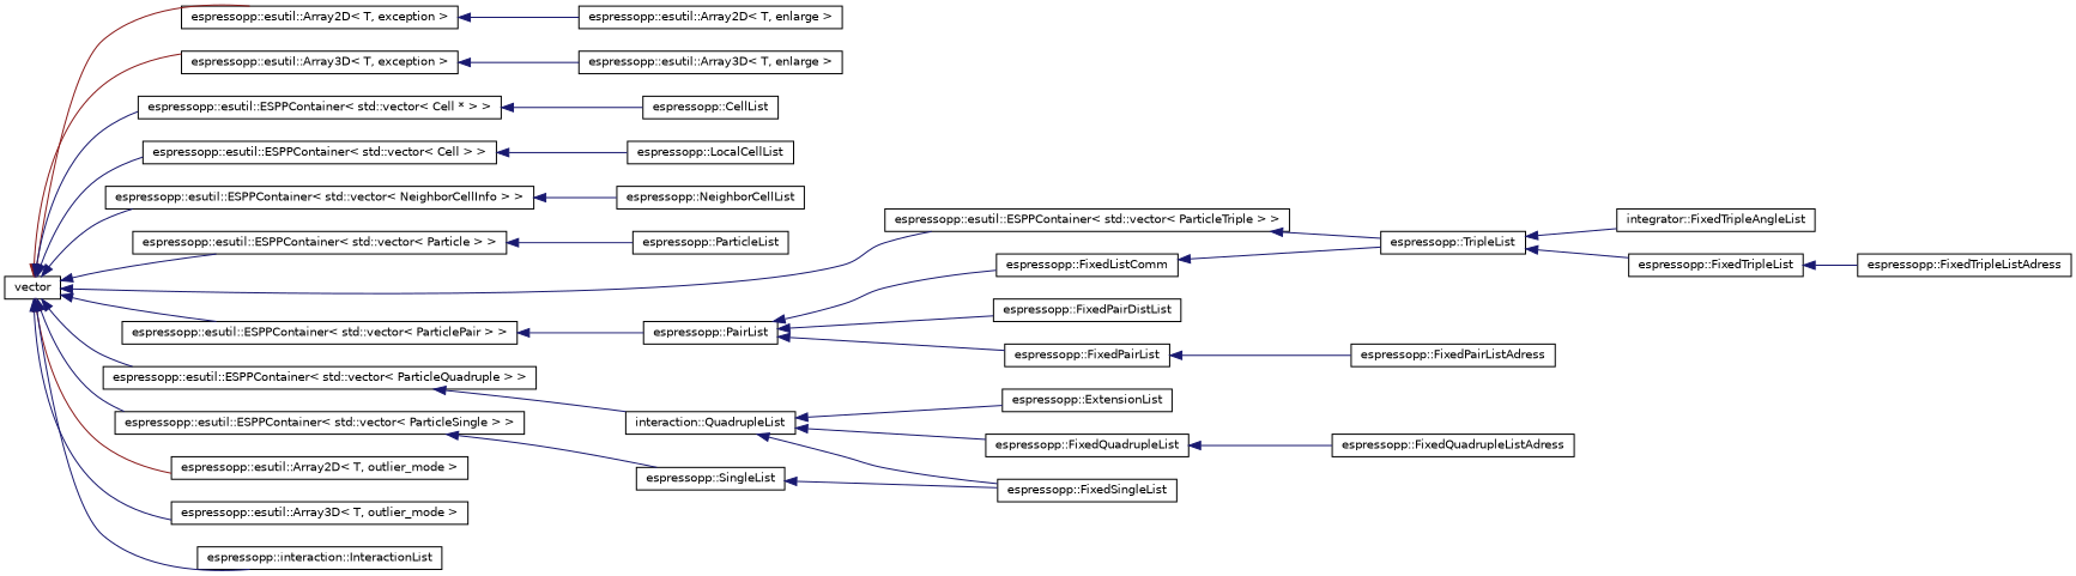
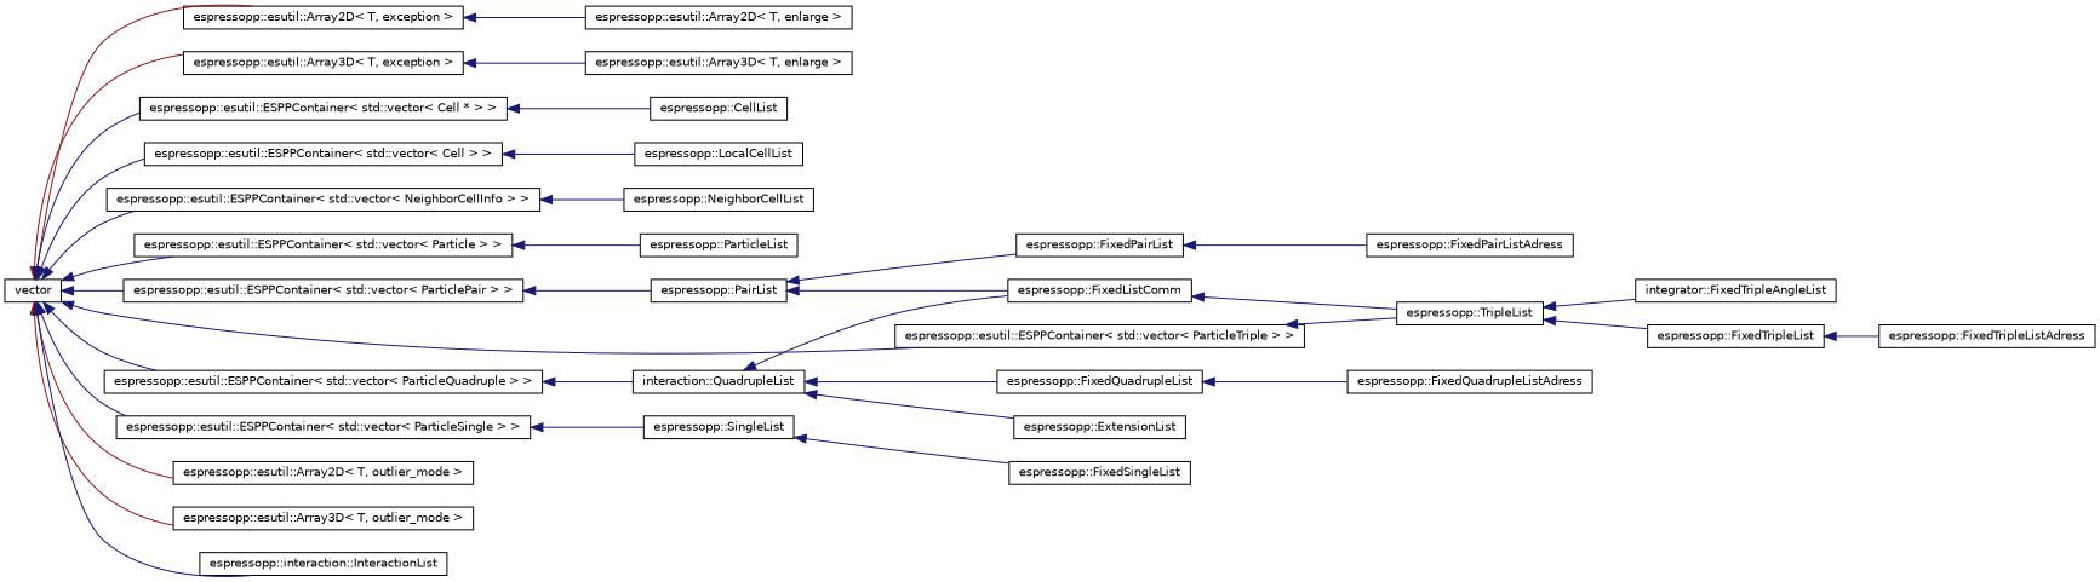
  digraph {
    rankdir=LR
    node [color=black fillcolor=white fontname=Helvetica fontsize=10 shape=record style=filled]
    edge [color=midnightblue dir=back fontname=Helvetica fontsize=10 labelfontname=Helvetica labelfontsize=10 style=solid]
    n1 [height=0.2 label=vector width=0.4]
    n2 [height=0.2 label="espressopp::esutil::Array2D\< T, exception \>" width=0.4]
    n3 [height=0.2 label="espressopp::esutil::Array3D\< T, exception \>" width=0.4]
    n4 [height=0.2 label="espressopp::esutil::ESPPContainer\< std::vector\< Cell * \> \>" width=0.4]
    n5 [height=0.2 label="espressopp::esutil::ESPPContainer\< std::vector\< Cell \> \>" width=0.4]
    n6 [height=0.2 label="espressopp::esutil::ESPPContainer\< std::vector\< NeighborCellInfo \> \>" width=0.4]
    n7 [height=0.2 label="espressopp::esutil::ESPPContainer\< std::vector\< Particle \> \>" width=0.4]
    n8 [height=0.2 label="espressopp::esutil::ESPPContainer\< std::vector\< ParticlePair \> \>" width=0.4]
    n9 [height=0.2 label="espressopp::esutil::ESPPContainer\< std::vector\< ParticleQuadruple \> \>" width=0.4]
    n10 [height=0.2 label="espressopp::esutil::ESPPContainer\< std::vector\< ParticleSingle \> \>" width=0.4]
    n11 [height=0.2 label="espressopp::esutil::ESPPContainer\< std::vector\< ParticleTriple \> \>" width=0.4]
    n12 [height=0.2 label="espressopp::esutil::Array2D\< T, outlier_mode \>" width=0.4]
    n13 [height=0.2 label="espressopp::esutil::Array3D\< T, outlier_mode \>" width=0.4]
    n14 [height=0.2 label="espressopp::interaction::InteractionList" width=0.4]
    n15 [height=0.2 label="espressopp::esutil::Array2D\< T, enlarge \>" width=0.4]
    n16 [height=0.2 label="espressopp::esutil::Array3D\< T, enlarge \>" width=0.4]
    n17 [height=0.2 label="espressopp::CellList" width=0.4]
    n18 [height=0.2 label="espressopp::LocalCellList" width=0.4]
    n19 [height=0.2 label="espressopp::NeighborCellList" width=0.4]
    n20 [height=0.2 label="espressopp::ParticleList" width=0.4]
    n21 [height=0.2 label="espressopp::PairList" width=0.4]
    n22 [height=0.2 label="interaction::QuadrupleList" width=0.4]
    n23 [height=0.2 label="espressopp::SingleList" width=0.4]
    n24 [height=0.2 label="espressopp::TripleList" width=0.4]
    n25 [height=0.2 label="espressopp::FixedListComm" width=0.4]
-   n26 [height=0.2 label="espressopp::FixedPairDistList" width=0.4]
    n27 [height=0.2 label="espressopp::FixedPairList" width=0.4]
    n28 [height=0.2 label="espressopp::FixedPairListAdress" width=0.4]
    n29 [height=0.2 label="espressopp::ExtensionList" width=0.4]
    n30 [height=0.2 label="espressopp::FixedQuadrupleList" width=0.4]
    n31 [height=0.2 label="espressopp::FixedQuadrupleListAdress" width=0.4]
    n32 [height=0.2 label="espressopp::FixedSingleList" width=0.4]
    n33 [height=0.2 label="integrator::FixedTripleAngleList" width=0.4]
    n34 [height=0.2 label="espressopp::FixedTripleList" width=0.4]
    n35 [height=0.2 label="espressopp::FixedTripleListAdress" width=0.4]
    n1 -> n2 [color=firebrick4]
    n1 -> n3 [color=firebrick4]
    n1 -> n4
    n1 -> n5
    n1 -> n6
    n1 -> n7
    n1 -> n8
    n1 -> n9
    n1 -> n10
    n1 -> n11
    n1 -> n12 [color=firebrick4]
-   n1 -> n13
+   n1 -> n13 [color=firebrick4]
    n1 -> n14
    n2 -> n15
    n3 -> n16
    n4 -> n17
    n5 -> n18
    n6 -> n19
    n7 -> n20
    n8 -> n21
    n9 -> n22
    n10 -> n23
    n11 -> n24
    n21 -> n25
-   n21 -> n26
    n21 -> n27
-   n22 -> n32
+   n22 -> n25
    n22 -> n29
    n22 -> n30
    n23 -> n32
    n24 -> n33
    n24 -> n34
    n25 -> n24
    n27 -> n28
    n30 -> n31
    n34 -> n35
  }
